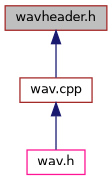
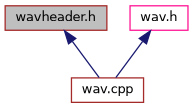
  digraph {
    node [color=brown fillcolor=white fontname=Helvetica fontsize=10 shape=record style=filled]
    edge [color=midnightblue dir=back fontname=Helvetica fontsize=10 labelfontname=Helvetica labelfontsize=10 style=solid]
    n1 [fillcolor=grey75 fontcolor=black height=0.2 label="wavheader.h" width=0.4]
    n2 [height=0.2 label="wav.cpp" width=0.4]
    n3 [color=deeppink height=0.2 label="wav.h" width=0.4]
    n1 -> n2
-   n2 -> n3
+   n3 -> n2
  }
